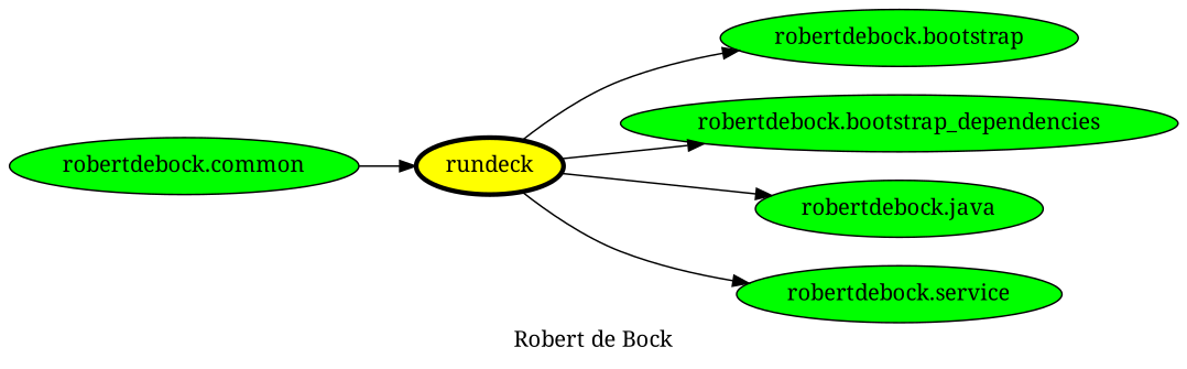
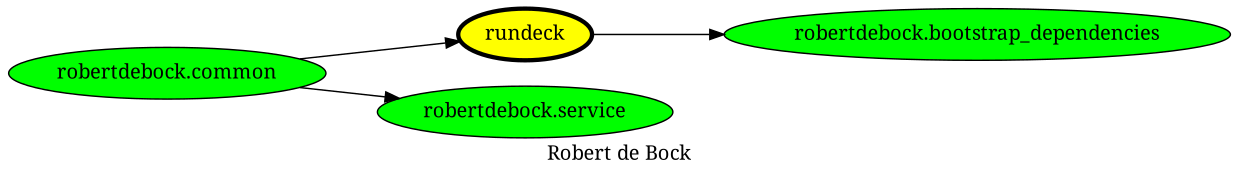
  digraph {
    fontname="Noto Serif"
    label="Robert de Bock"
    rankdir=LR
    node [fillcolor=green fontname="Noto Serif" style=filled]
    edge [fontname="Noto Serif"]
    rundeck [fillcolor=yellow penwidth=3]
-   "robertdebock.bootstrap"
    n3 [label="robertdebock.bootstrap_dependencies"]
-   "robertdebock.java"
    "robertdebock.service"
    "robertdebock.common"
-   rundeck -> "robertdebock.bootstrap"
    rundeck -> n3
-   rundeck -> "robertdebock.java"
-   rundeck -> "robertdebock.service"
+   "robertdebock.common" -> "robertdebock.service"
    "robertdebock.common" -> rundeck
  }
